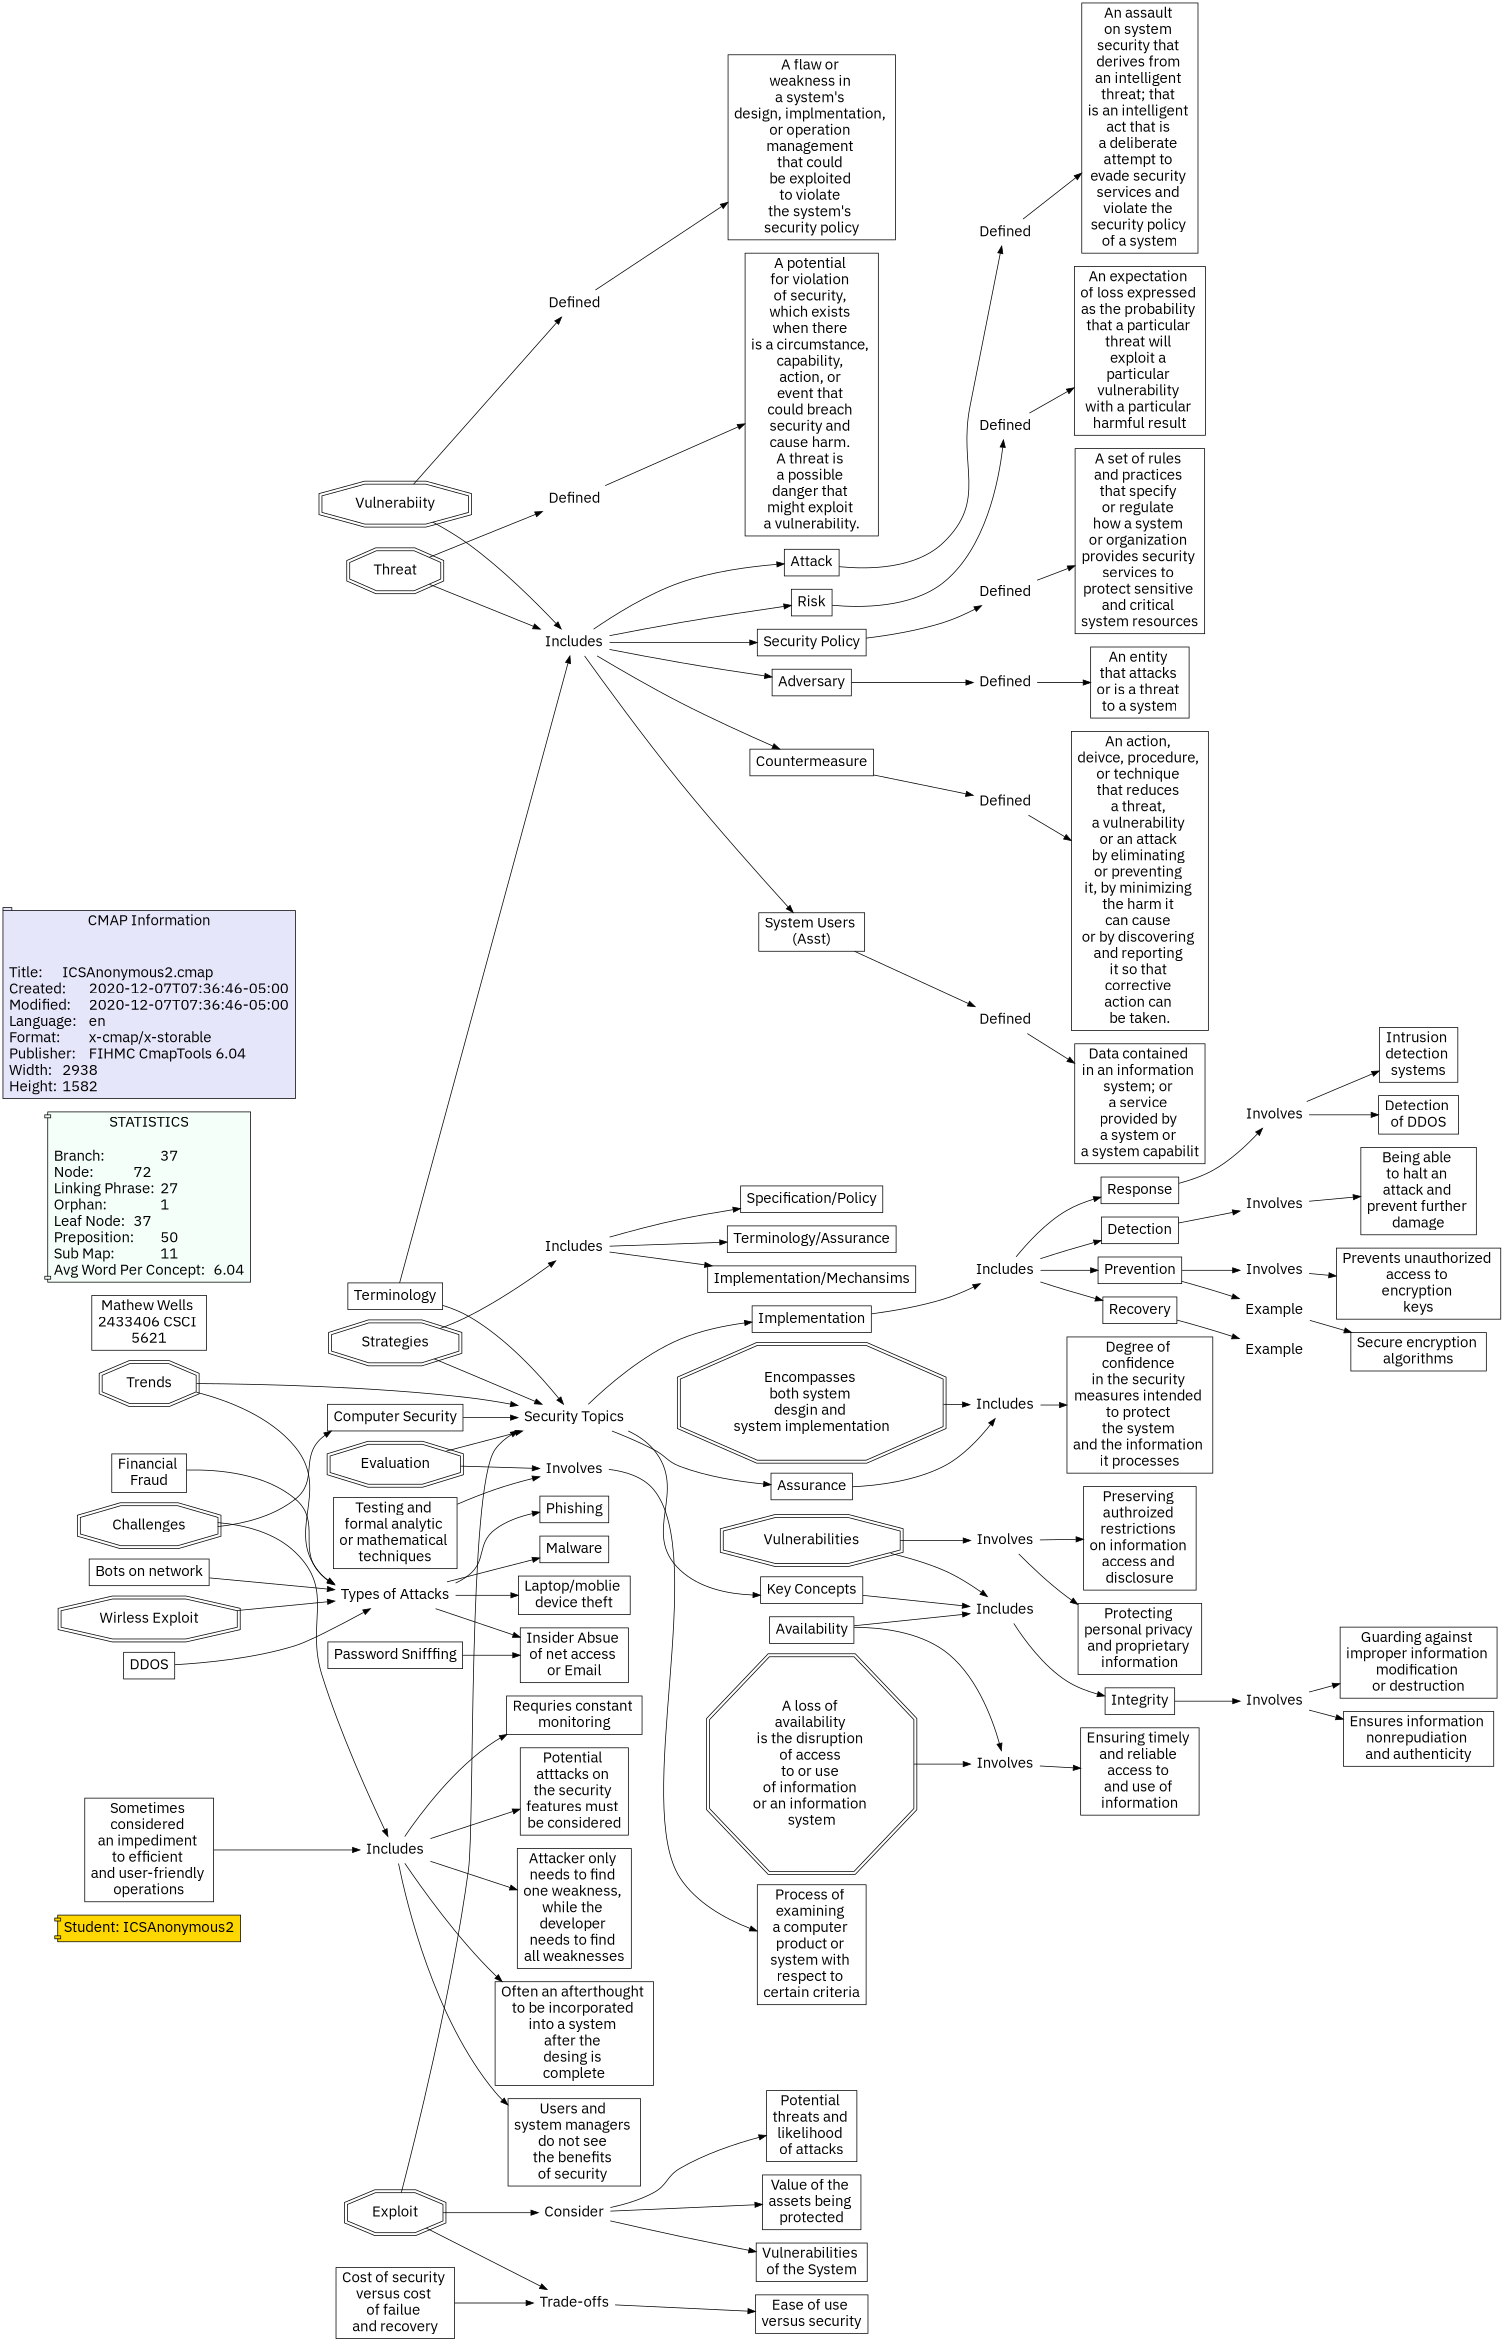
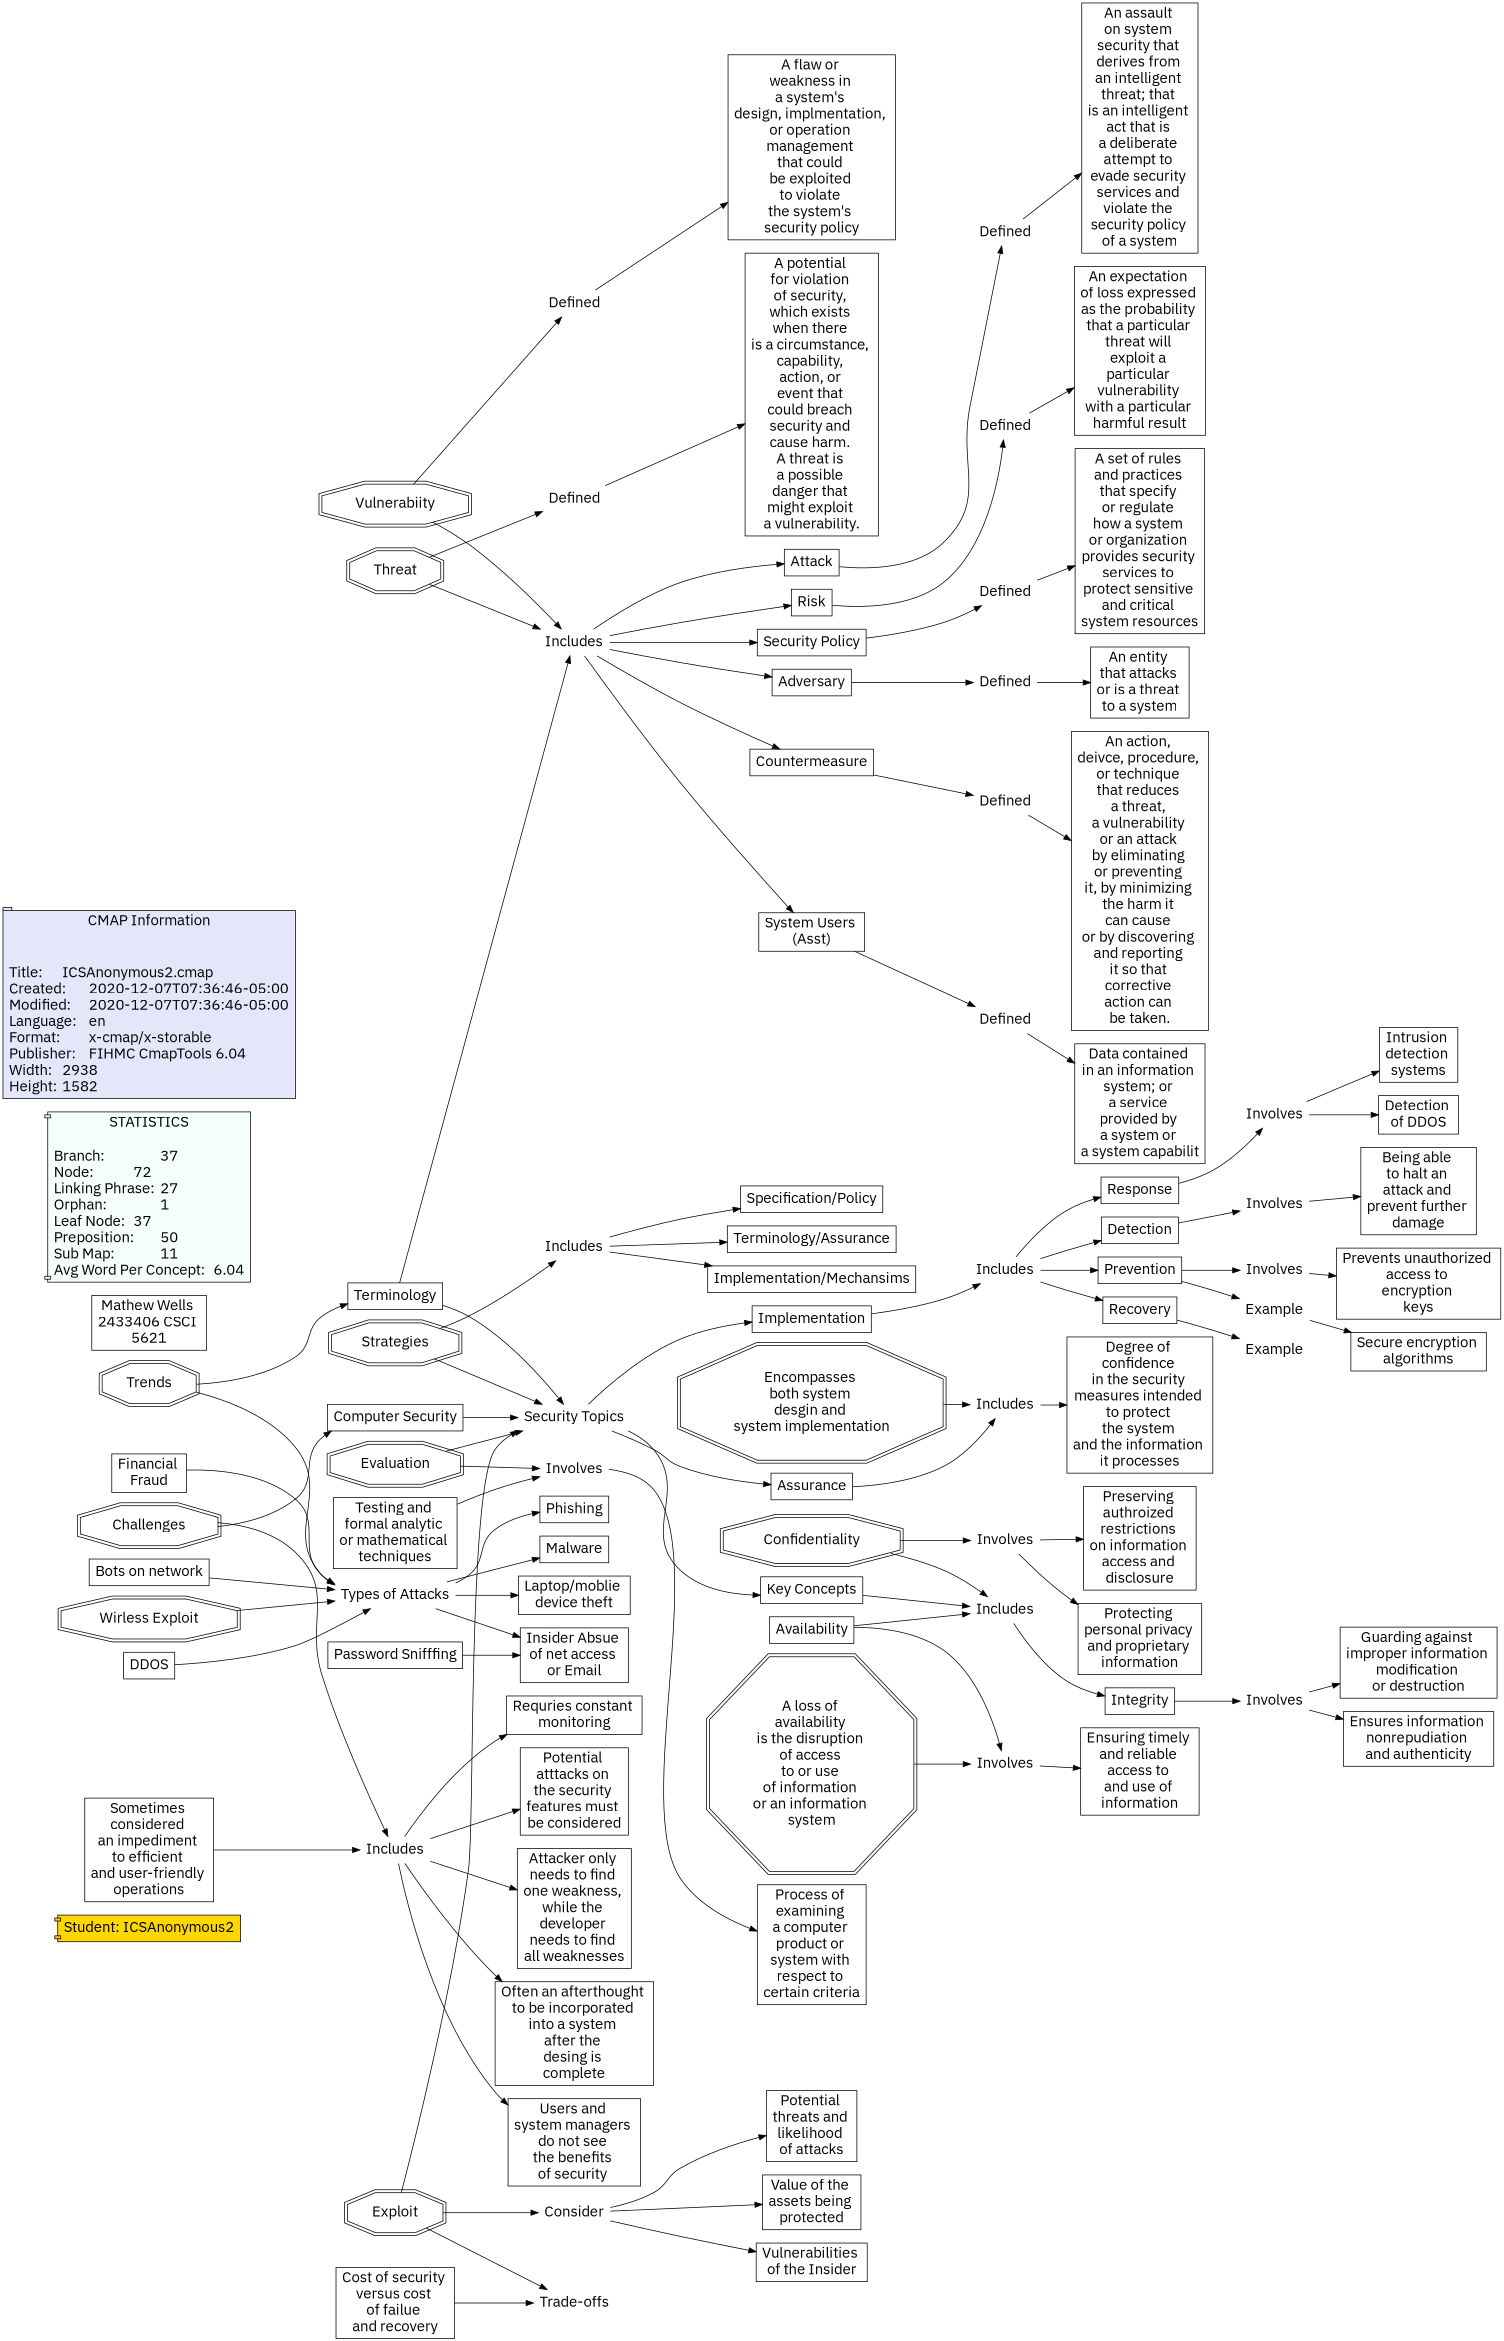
  digraph {
    fontname="IBM Plex Sans"
    rankdir=LR
    node [fillcolor=white fontname="IBM Plex Sans" fontsize=20 shape=rect style=filled]
    edge [constraint=true fontname="IBM Plex Sans"]
    n1 [fillcolor=gold label="Student: ICSAnonymous2" shape=component]
    n2 [label=Includes shape=none fillcolor="" style=""]
    n3 [label="Terminology/Assurance"]
    n4 [label="Implementation/Mechansims"]
    n5 [label="Specification/Policy"]
    n6 [label=Assurance]
    n7 [label=Includes shape=none fillcolor="" style=""]
    n8 [label="Degree of \nconfidence \nin the security \nmeasures intended \nto protect \nthe system \nand the information \nit processes\n"]
    n9 [label=Adversary]
    n10 [label=Defined shape=none fillcolor="" style=""]
    n11 [label="An entity \nthat attacks \nor is a threat \nto a system\n"]
    n12 [label=Includes shape=none fillcolor="" style=""]
    n13 [label=Countermeasure]
    n14 [label="System Users \n(Asst)"]
    n15 [label=Attack]
    n16 [label=Risk]
    n17 [label="Security Policy\n"]
    n18 [label=Defined shape=none fillcolor="" style=""]
    n19 [label=Defined shape=none fillcolor="" style=""]
    n20 [label=Defined shape=none fillcolor="" style=""]
    n21 [label=Defined shape=none fillcolor="" style=""]
    n22 [label=Defined shape=none fillcolor="" style=""]
    n23 [label="An action, \ndeivce, procedure, \nor technique \nthat reduces \na threat, \na vulnerability \nor an attack \nby eliminating \nor preventing \nit, by minimizing \nthe harm it \ncan cause \nor by discovering \nand reporting \nit so that \ncorrective \naction can \nbe taken."]
    n24 [label=Terminology]
    n25 [label="Security Topics\n" shape=none fillcolor="" style=""]
    n26 [label="Key Concepts\n"]
    n27 [label=Implementation]
    n28 [label=Includes shape=none fillcolor="" style=""]
    n29 [label=Includes shape=none fillcolor="" style=""]
    n30 [label=Includes shape=none fillcolor="" style=""]
    n31 [label="Attacker only \nneeds to find \none weakness, \nwhile the \ndeveloper \nneeds to find \nall weaknesses\n"]
    n32 [label="Often an afterthought \nto be incorporated \ninto a system \nafter the \ndesing is \ncomplete"]
    n33 [label="Users and \nsystem managers \ndo not see \nthe benefits \nof security \n"]
    n34 [label="Requries constant \nmonitoring"]
    n35 [label="Potential \natttacks on \nthe security \nfeatures must \nbe considered\n"]
    n36 [label="Sometimes \nconsidered \nan impediment \nto efficient \nand user-friendly \noperations"]
-   n37 [label=Vulnerabilities shape=doubleoctagon]
+   n37 [label=Confidentiality shape=doubleoctagon]
    n38 [label=Involves shape=none fillcolor="" style=""]
    n39 [label="Preserving \nauthroized \nrestrictions \non information \naccess and \ndisclosure"]
    n40 [label="Protecting \npersonal privacy \nand proprietary \ninformation"]
    n41 [label=Integrity]
    n42 [label=Challenges shape=doubleoctagon]
    n43 [label="Computer Security\n"]
    n44 [label=Involves shape=none fillcolor="" style=""]
    n45 [label="Ensures information \nnonrepudiation \nand authenticity\n"]
    n46 [label="Guarding against \nimproper information \nmodification \nor destruction\n"]
    n47 [label=Detection]
    n48 [label=Involves shape=none fillcolor="" style=""]
    n49 [label="Being able \nto halt an \nattack and \nprevent further \ndamage"]
    n50 [label="Testing and \nformal analytic \nor mathematical \ntechniques"]
    n51 [label=Involves shape=none fillcolor="" style=""]
    n52 [label="Process of \nexamining \na computer \nproduct or \nsystem with \nrespect to \ncertain criteria\n"]
    n53 [label="Data contained \nin an information \nsystem; or \na service \nprovided by \na system or \na system capabilit\n"]
    n54 [label="Financial \nFraud"]
    n55 [label="Types of Attacks\n" shape=none fillcolor="" style=""]
    n56 [label=Phishing]
    n57 [label=Malware]
    n58 [label="Insider Absue \nof net access \nor Email"]
    n59 [label="Laptop/moblie \ndevice theft\n"]
    n60 [label=Prevention]
    n61 [label=Recovery]
    n62 [label=Response]
    n63 [label=Example shape=none fillcolor="" style=""]
    n64 [label=Involves shape=none fillcolor="" style=""]
    n65 [label=Example shape=none fillcolor="" style=""]
    n66 [label=Involves shape=none fillcolor="" style=""]
    n67 [label="Secure encryption \nalgorithms"]
    n68 [label="Prevents unauthorized \naccess to \nencryption \nkeys"]
    n69 [label="Password Snifffing\n"]
    n70 [label=Strategies shape=doubleoctagon]
    n71 [label=Vulnerabiity shape=doubleoctagon]
    n72 [label=Defined shape=none fillcolor="" style=""]
    n73 [label="A flaw or \nweakness in \na system's \ndesign, implmentation, \nor operation \nmanagement \nthat could \nbe exploited \nto violate \nthe system's \nsecurity policy\n"]
    n74 [label=Availability]
    n75 [label=Involves shape=none fillcolor="" style=""]
    n76 [label="Ensuring timely \nand reliable \naccess to \nand use of \ninformation"]
    n77 [label=Evaluation shape=doubleoctagon]
    n78 [label=Consider shape=none fillcolor="" style=""]
    n79 [label="Potential \nthreats and \nlikelihood \nof attacks\n"]
    n80 [label="Value of the \nassets being \nprotected"]
-   n81 [label="Vulnerabilities \nof the System\n"]
+   n81 [label="Vulnerabilities \nof the Insider\n"]
    n82 [label="An assault \non system \nsecurity that \nderives from \nan intelligent \nthreat; that \nis an intelligent \nact that is \na deliberate \nattempt to \nevade security \nservices and \nviolate the \nsecurity policy \nof a system\n"]
    n83 [label="Detection \nof DDOS"]
    n84 [label="Intrusion \ndetection \nsystems"]
    n85 [label=Trends shape=doubleoctagon]
    n86 [label="A set of rules \nand practices \nthat specify \nor regulate \nhow a system \nor organization \nprovides security \nservices to \nprotect sensitive \nand critical \nsystem resources\n"]
    n87 [label="An expectation \nof loss expressed \nas the probability \nthat a particular \nthreat will \nexploit a \nparticular \nvulnerability \nwith a particular \nharmful result\n"]
    n88 [label=Exploit shape=doubleoctagon]
    n89 [label="Trade-offs" shape=none fillcolor="" style=""]
-   n90 [label="Ease of use \nversus security\n"]
    n91 [label=Defined shape=none fillcolor="" style=""]
    n92 [label="A potential \nfor violation \nof security, \nwhich exists \nwhen there \nis a circumstance, \ncapability, \naction, or \nevent that \ncould breach \nsecurity and \ncause harm. \nA threat is \na possible \ndanger that \nmight exploit \na vulnerability.\n"]
    n93 [label=Threat shape=doubleoctagon]
    n94 [label="Cost of security \nversus cost \nof failue \nand recovery\n"]
    n95 [label="A loss of \navailability \nis the disruption \nof access \nto or use \nof information \nor an information \nsystem" shape=doubleoctagon]
    n96 [label=DDOS]
    n97 [label="Bots on network\n"]
    n98 [label="Wirless Exploit\n" shape=doubleoctagon]
    n99 [label="Encompasses \nboth system \ndesgin and \nsystem implementation\n" shape=doubleoctagon]
    n100 [label="Mathew Wells \n2433406 CSCI \n5621"]
    n101 [Gsplines=true fillcolor="#F5FFFA" label="STATISTICS\n\lBranch:		37\lNode:		72\lLinking Phrase:	27\lOrphan:		1\lLeaf Node:	37\lPreposition:	50\lSub Map:		11\lAvg Word Per Concept:	6.04\l" shape=component]
    n102 [Gsplines=true fillcolor="#E6E6FA" label="CMAP Information\n\n\lTitle:	ICSAnonymous2.cmap\lCreated:	2020-12-07T07:36:46-05:00\lModified:	2020-12-07T07:36:46-05:00\lLanguage:	en\lFormat:	x-cmap/x-storable\lPublisher:	FIHMC CmapTools 6.04\lWidth:	2938\lHeight:	1582\l" shape=tab]
    n2 -> n3
    n2 -> n4
    n2 -> n5
    n6 -> n7
    n7 -> n8
    n9 -> n10
    n10 -> n11
    n12 -> n9
    n12 -> n13
    n12 -> n14
    n12 -> n15
    n12 -> n16
    n12 -> n17
    n13 -> n18
    n14 -> n19
    n15 -> n20
    n16 -> n21
    n17 -> n22
    n18 -> n23
    n19 -> n53
    n20 -> n82
    n21 -> n87
    n22 -> n86
    n24 -> n12
    n24 -> n25
    n25 -> n6
    n25 -> n26
    n25 -> n27
    n26 -> n28
    n27 -> n29
    n28 -> n41
    n29 -> n47
    n29 -> n60
    n29 -> n61
    n29 -> n62
    n30 -> n31
    n30 -> n32
    n30 -> n33
    n30 -> n34
    n30 -> n35
    n36 -> n30
    n37 -> n28
    n37 -> n38
    n38 -> n39
    n38 -> n40
    n41 -> n44
    n42 -> n30
    n42 -> n43
    n43 -> n25
    n44 -> n45
    n44 -> n46
    n47 -> n48
    n48 -> n49
    n50 -> n51
    n51 -> n52
    n54 -> n55
    n55 -> n56
    n55 -> n57
    n55 -> n58
    n55 -> n59
    n60 -> n63
    n60 -> n64
    n61 -> n65
    n62 -> n66
    n63 -> n67
    n64 -> n68
    n66 -> n83
    n66 -> n84
    n69 -> n58
    n70 -> n2
    n70 -> n25
    n71 -> n12
    n71 -> n72
    n72 -> n73
    n74 -> n28
    n74 -> n75
    n75 -> n76
    n77 -> n25
    n77 -> n51
    n78 -> n79
    n78 -> n80
    n78 -> n81
-   n85 -> n25
+   n85 -> n24
    n85 -> n55
    n88 -> n25
    n88 -> n78
    n88 -> n89
-   n89 -> n90
    n91 -> n92
    n93 -> n12
    n93 -> n91
    n94 -> n89
    n95 -> n75
    n96 -> n55
    n97 -> n55
    n98 -> n55
    n99 -> n7
  }
